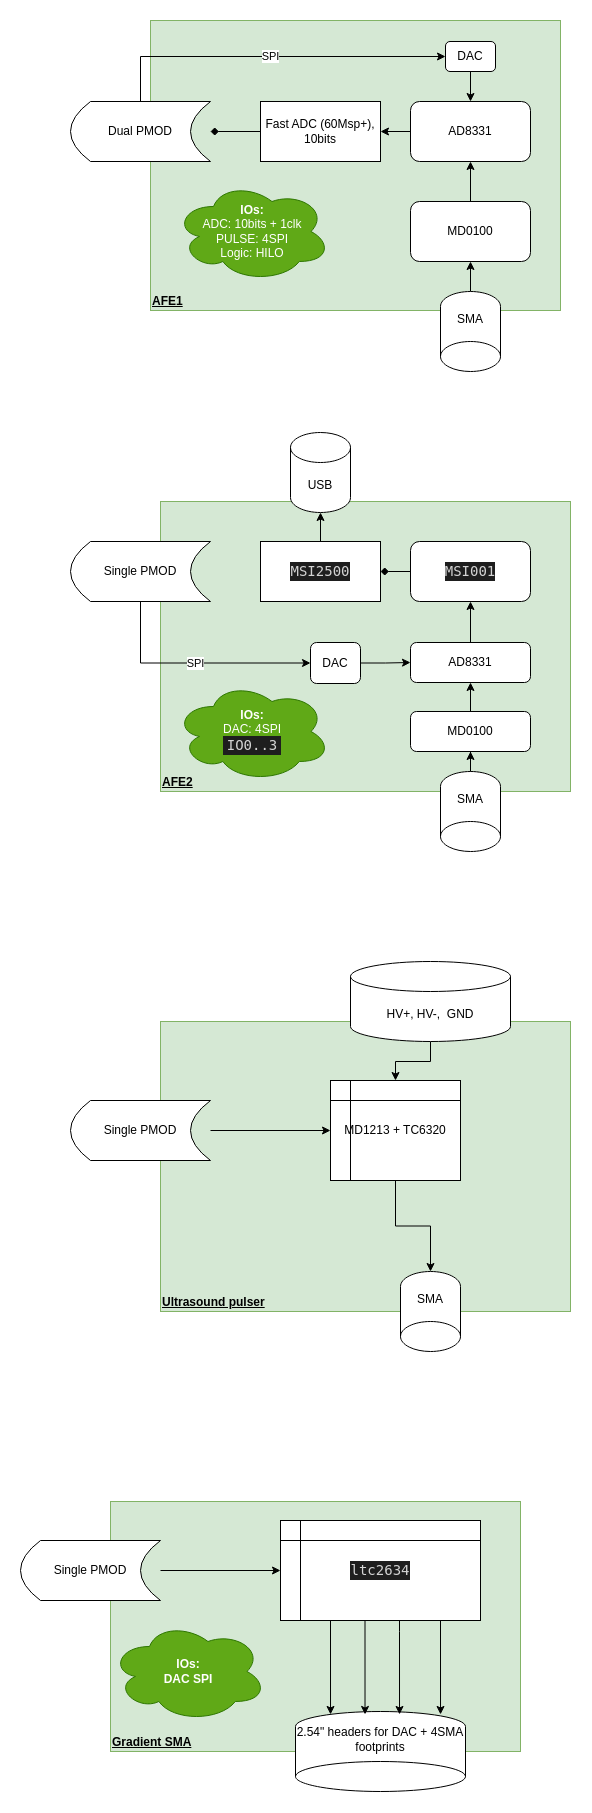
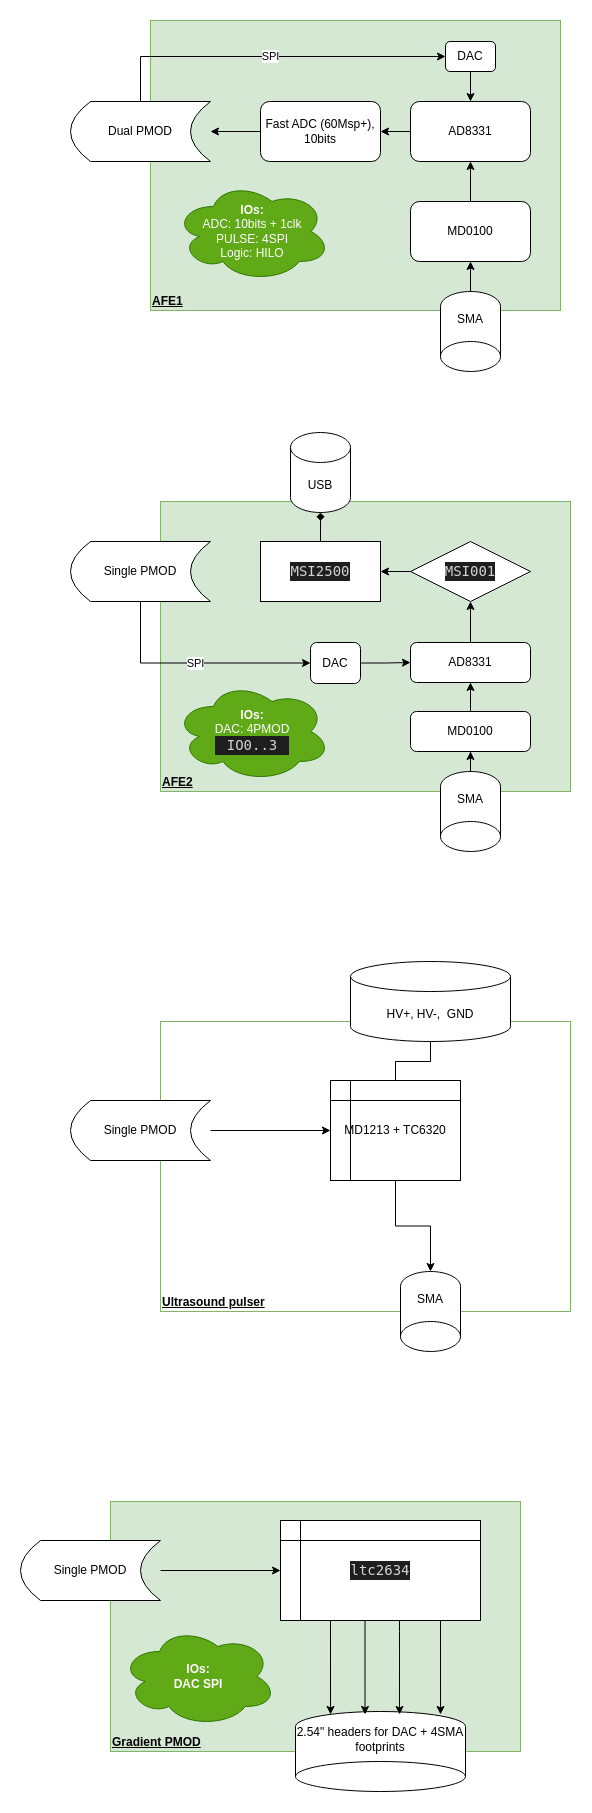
  <mxCell id="0" />
  <mxCell id="1" parent="0" />
  <mxCell id="2" value="AFE1" style="rounded=0;whiteSpace=wrap;html=1;fillColor=#d5e8d4;strokeColor=#82b366;align=left;verticalAlign=bottom;fontStyle=5" vertex="1" parent="1"><mxGeometry x="150" y="20" width="410" height="290" as="geometry" /></mxCell>
  <mxCell id="3" value="SPI" style="edgeStyle=orthogonalEdgeStyle;rounded=0;orthogonalLoop=1;jettySize=auto;html=1;exitX=0.5;exitY=1;exitDx=0;exitDy=0;entryX=0;entryY=0.5;entryDx=0;entryDy=0;" edge="1" parent="1" source="4" target="10"><mxGeometry relative="1" as="geometry" /></mxCell>
  <mxCell id="4" value="Dual PMOD" style="shape=dataStorage;whiteSpace=wrap;html=1;fixedSize=1;direction=west;flipH=1;" vertex="1" parent="1"><mxGeometry x="70" y="101" width="140" height="60" as="geometry" /></mxCell>
  <mxCell id="5" value="" style="edgeStyle=orthogonalEdgeStyle;rounded=0;orthogonalLoop=1;jettySize=auto;html=1;" edge="1" parent="1" source="6" target="8"><mxGeometry relative="1" as="geometry" /></mxCell>
  <mxCell id="6" value="AD8331" style="rounded=1;whiteSpace=wrap;html=1;" vertex="1" parent="1"><mxGeometry x="410" y="101" width="120" height="60" as="geometry" /></mxCell>
- <mxCell id="7" value="" style="edgeStyle=orthogonalEdgeStyle;rounded=0;orthogonalLoop=1;jettySize=auto;html=1;endArrow=diamond;" edge="1" parent="1" source="8" target="4"><mxGeometry relative="1" as="geometry" /></mxCell>
- <mxCell id="8" value="Fast ADC (60Msp+), 10bits" style="whiteSpace=wrap;html=1;rounded=0;" vertex="1" parent="1"><mxGeometry x="260" y="101" width="120" height="60" as="geometry" /></mxCell>
+ <mxCell id="7" value="" style="edgeStyle=orthogonalEdgeStyle;rounded=0;orthogonalLoop=1;jettySize=auto;html=1;" edge="1" parent="1" source="8" target="4"><mxGeometry relative="1" as="geometry" /></mxCell>
+ <mxCell id="8" value="Fast ADC (60Msp+), 10bits" style="rounded=1;whiteSpace=wrap;html=1;" vertex="1" parent="1"><mxGeometry x="260" y="101" width="120" height="60" as="geometry" /></mxCell>
  <mxCell id="9" value="" style="edgeStyle=orthogonalEdgeStyle;rounded=0;orthogonalLoop=1;jettySize=auto;html=1;" edge="1" parent="1" source="10" target="6"><mxGeometry relative="1" as="geometry" /></mxCell>
  <mxCell id="10" value="DAC" style="rounded=1;whiteSpace=wrap;html=1;" vertex="1" parent="1"><mxGeometry x="445" y="41" width="50" height="30" as="geometry" /></mxCell>
  <mxCell id="11" value="" style="edgeStyle=orthogonalEdgeStyle;rounded=0;orthogonalLoop=1;jettySize=auto;html=1;" edge="1" parent="1" source="12" target="6"><mxGeometry relative="1" as="geometry" /></mxCell>
  <mxCell id="12" value="MD0100" style="rounded=1;whiteSpace=wrap;html=1;" vertex="1" parent="1"><mxGeometry x="410" y="201" width="120" height="60" as="geometry" /></mxCell>
  <mxCell id="13" value="" style="edgeStyle=orthogonalEdgeStyle;rounded=0;orthogonalLoop=1;jettySize=auto;html=1;" edge="1" parent="1" source="14" target="12"><mxGeometry relative="1" as="geometry" /></mxCell>
  <mxCell id="14" value="SMA" style="shape=cylinder3;whiteSpace=wrap;html=1;boundedLbl=1;backgroundOutline=1;size=15;direction=west;" vertex="1" parent="1"><mxGeometry x="440" y="291" width="60" height="80" as="geometry" /></mxCell>
  <mxCell id="15" value="&lt;b&gt;IOs:&lt;/b&gt;&lt;br&gt;ADC: 10bits + 1clk&lt;br&gt;PULSE: 4SPI&lt;br&gt;Logic: HILO" style="ellipse;shape=cloud;whiteSpace=wrap;html=1;fillColor=#60a917;fontColor=#ffffff;strokeColor=#2D7600;" vertex="1" parent="1"><mxGeometry x="174" y="181" width="156" height="100" as="geometry" /></mxCell>
  <mxCell id="16" value="AFE2" style="rounded=0;whiteSpace=wrap;html=1;fillColor=#d5e8d4;strokeColor=#82b366;align=left;verticalAlign=bottom;fontStyle=5" vertex="1" parent="1"><mxGeometry x="160" y="501" width="410" height="290" as="geometry" /></mxCell>
  <mxCell id="17" value="SPI" style="edgeStyle=orthogonalEdgeStyle;rounded=0;orthogonalLoop=1;jettySize=auto;html=1;exitX=0.5;exitY=0;exitDx=0;exitDy=0;entryX=0;entryY=0.5;entryDx=0;entryDy=0;" edge="1" parent="1" source="18" target="24"><mxGeometry relative="1" as="geometry" /></mxCell>
  <mxCell id="18" value="Single PMOD" style="shape=dataStorage;whiteSpace=wrap;html=1;fixedSize=1;direction=west;flipH=1;" vertex="1" parent="1"><mxGeometry x="70" y="541" width="140" height="60" as="geometry" /></mxCell>
- <mxCell id="19" value="" style="edgeStyle=orthogonalEdgeStyle;rounded=0;orthogonalLoop=1;jettySize=auto;html=1;endArrow=diamond;" edge="1" parent="1" source="20" target="22"><mxGeometry relative="1" as="geometry" /></mxCell>
- <mxCell id="20" value="&lt;div style=&quot;color: rgb(212, 212, 212); background-color: rgb(30, 30, 30); font-family: &amp;quot;Droid Sans Mono&amp;quot;, &amp;quot;monospace&amp;quot;, monospace; font-size: 14px; line-height: 19px;&quot;&gt;MSI001&lt;/div&gt;" style="rounded=1;whiteSpace=wrap;html=1;" vertex="1" parent="1"><mxGeometry x="410" y="541" width="120" height="60" as="geometry" /></mxCell>
- <mxCell id="21" value="" style="edgeStyle=orthogonalEdgeStyle;rounded=0;orthogonalLoop=1;jettySize=auto;html=1;" edge="1" parent="1" source="22" target="30"><mxGeometry relative="1" as="geometry" /></mxCell>
+ <mxCell id="19" value="" style="edgeStyle=orthogonalEdgeStyle;rounded=0;orthogonalLoop=1;jettySize=auto;html=1;" edge="1" parent="1" source="20" target="22"><mxGeometry relative="1" as="geometry" /></mxCell>
+ <mxCell id="20" value="&lt;div style=&quot;color: rgb(212, 212, 212); background-color: rgb(30, 30, 30); font-family: &amp;quot;Droid Sans Mono&amp;quot;, &amp;quot;monospace&amp;quot;, monospace; font-size: 14px; line-height: 19px;&quot;&gt;MSI001&lt;/div&gt;" style="rhombus;whiteSpace=wrap;html=1;" vertex="1" parent="1"><mxGeometry x="410" y="541" width="120" height="60" as="geometry" /></mxCell>
+ <mxCell id="21" value="" style="edgeStyle=orthogonalEdgeStyle;rounded=0;orthogonalLoop=1;jettySize=auto;html=1;endArrow=diamond;" edge="1" parent="1" source="22" target="30"><mxGeometry relative="1" as="geometry" /></mxCell>
  <mxCell id="22" value="&lt;div style=&quot;color: rgb(212, 212, 212); background-color: rgb(30, 30, 30); font-family: &amp;quot;Droid Sans Mono&amp;quot;, &amp;quot;monospace&amp;quot;, monospace; font-size: 14px; line-height: 19px;&quot;&gt;MSI2500&lt;/div&gt;" style="whiteSpace=wrap;html=1;rounded=0;" vertex="1" parent="1"><mxGeometry x="260" y="541" width="120" height="60" as="geometry" /></mxCell>
  <mxCell id="23" value="" style="edgeStyle=orthogonalEdgeStyle;rounded=0;orthogonalLoop=1;jettySize=auto;html=1;" edge="1" parent="1" source="24" target="32"><mxGeometry relative="1" as="geometry" /></mxCell>
  <mxCell id="24" value="DAC" style="rounded=1;whiteSpace=wrap;html=1;" vertex="1" parent="1"><mxGeometry x="310" y="642" width="50" height="41" as="geometry" /></mxCell>
  <mxCell id="25" value="" style="edgeStyle=orthogonalEdgeStyle;rounded=0;orthogonalLoop=1;jettySize=auto;html=1;" edge="1" parent="1" source="26" target="32"><mxGeometry relative="1" as="geometry" /></mxCell>
  <mxCell id="26" value="MD0100" style="rounded=1;whiteSpace=wrap;html=1;" vertex="1" parent="1"><mxGeometry x="410" y="711" width="120" height="40" as="geometry" /></mxCell>
  <mxCell id="27" value="" style="edgeStyle=orthogonalEdgeStyle;rounded=0;orthogonalLoop=1;jettySize=auto;html=1;" edge="1" parent="1" source="28" target="26"><mxGeometry relative="1" as="geometry" /></mxCell>
  <mxCell id="28" value="SMA" style="shape=cylinder3;whiteSpace=wrap;html=1;boundedLbl=1;backgroundOutline=1;size=15;direction=west;" vertex="1" parent="1"><mxGeometry x="440" y="771" width="60" height="80" as="geometry" /></mxCell>
- <mxCell id="29" value="&lt;b&gt;IOs:&lt;/b&gt;&lt;br&gt;DAC: 4SPI&lt;br&gt;&lt;div style=&quot;color: rgb(212, 212, 212); background-color: rgb(30, 30, 30); font-family: &amp;quot;Droid Sans Mono&amp;quot;, &amp;quot;monospace&amp;quot;, monospace; font-size: 14px; line-height: 19px;&quot;&gt;IO0..3&lt;/div&gt;" style="ellipse;shape=cloud;whiteSpace=wrap;html=1;fillColor=#60a917;fontColor=#ffffff;strokeColor=#2D7600;" vertex="1" parent="1"><mxGeometry x="174" y="681" width="156" height="100" as="geometry" /></mxCell>
+ <mxCell id="29" value="&lt;b&gt;IOs:&lt;/b&gt;&lt;br&gt;DAC: 4PMOD&lt;br&gt;&lt;div style=&quot;color: rgb(212, 212, 212); background-color: rgb(30, 30, 30); font-family: &amp;quot;Droid Sans Mono&amp;quot;, &amp;quot;monospace&amp;quot;, monospace; font-size: 14px; line-height: 19px;&quot;&gt;IO0..3&lt;/div&gt;" style="ellipse;shape=cloud;whiteSpace=wrap;html=1;fillColor=#60a917;fontColor=#ffffff;strokeColor=#2D7600;" vertex="1" parent="1"><mxGeometry x="174" y="681" width="156" height="100" as="geometry" /></mxCell>
  <mxCell id="30" value="USB" style="shape=cylinder3;whiteSpace=wrap;html=1;boundedLbl=1;backgroundOutline=1;size=15;direction=east;" vertex="1" parent="1"><mxGeometry x="290" y="432" width="60" height="80" as="geometry" /></mxCell>
  <mxCell id="31" value="" style="edgeStyle=orthogonalEdgeStyle;rounded=0;orthogonalLoop=1;jettySize=auto;html=1;" edge="1" parent="1" source="32" target="20"><mxGeometry relative="1" as="geometry" /></mxCell>
  <mxCell id="32" value="AD8331" style="rounded=1;whiteSpace=wrap;html=1;" vertex="1" parent="1"><mxGeometry x="410" y="642" width="120" height="40" as="geometry" /></mxCell>
- <mxCell id="33" value="Ultrasound pulser" style="rounded=0;whiteSpace=wrap;html=1;fillColor=#d5e8d4;strokeColor=#82b366;align=left;verticalAlign=bottom;fontStyle=5" vertex="1" parent="1"><mxGeometry x="160" y="1021" width="410" height="290" as="geometry" /></mxCell>
+ <mxCell id="33" value="Ultrasound pulser" style="rounded=0;whiteSpace=wrap;html=1;fillColor=#ffffff;strokeColor=#82b366;align=left;verticalAlign=bottom;fontStyle=5;" vertex="1" parent="1"><mxGeometry x="160" y="1021" width="410" height="290" as="geometry" /></mxCell>
  <mxCell id="34" style="edgeStyle=orthogonalEdgeStyle;rounded=0;orthogonalLoop=1;jettySize=auto;html=1;" edge="1" parent="1" source="35" target="38"><mxGeometry relative="1" as="geometry" /></mxCell>
  <mxCell id="35" value="Single PMOD" style="shape=dataStorage;whiteSpace=wrap;html=1;fixedSize=1;direction=west;flipH=1;" vertex="1" parent="1"><mxGeometry x="70" y="1100" width="140" height="60" as="geometry" /></mxCell>
  <mxCell id="36" value="SMA" style="shape=cylinder3;whiteSpace=wrap;html=1;boundedLbl=1;backgroundOutline=1;size=15;direction=west;" vertex="1" parent="1"><mxGeometry x="400" y="1271" width="60" height="80" as="geometry" /></mxCell>
  <mxCell id="37" style="edgeStyle=orthogonalEdgeStyle;rounded=0;orthogonalLoop=1;jettySize=auto;html=1;exitX=0.5;exitY=1;exitDx=0;exitDy=0;entryX=0.5;entryY=1;entryDx=0;entryDy=0;entryPerimeter=0;" edge="1" parent="1" source="38" target="36"><mxGeometry relative="1" as="geometry" /></mxCell>
  <mxCell id="38" value="MD1213 + TC6320" style="shape=internalStorage;whiteSpace=wrap;html=1;backgroundOutline=1;" vertex="1" parent="1"><mxGeometry x="330" y="1080" width="130" height="100" as="geometry" /></mxCell>
- <mxCell id="39" value="" style="edgeStyle=orthogonalEdgeStyle;rounded=0;orthogonalLoop=1;jettySize=auto;html=1;" edge="1" parent="1" source="40" target="38"><mxGeometry relative="1" as="geometry" /></mxCell>
+ <mxCell id="39" value="" style="edgeStyle=orthogonalEdgeStyle;rounded=0;orthogonalLoop=1;jettySize=auto;html=1;endArrow=none;" edge="1" parent="1" source="40" target="38"><mxGeometry relative="1" as="geometry" /></mxCell>
  <mxCell id="40" value="HV+, HV-,&amp;nbsp; GND" style="shape=cylinder3;whiteSpace=wrap;html=1;boundedLbl=1;backgroundOutline=1;size=15;" vertex="1" parent="1"><mxGeometry x="350" y="961" width="160" height="80" as="geometry" /></mxCell>
- <mxCell id="41" value="Gradient SMA" style="rounded=0;whiteSpace=wrap;html=1;fillColor=#d5e8d4;strokeColor=#82b366;align=left;verticalAlign=bottom;fontStyle=5" vertex="1" parent="1"><mxGeometry x="110" y="1501" width="410" height="250" as="geometry" /></mxCell>
+ <mxCell id="41" value="Gradient PMOD" style="rounded=0;whiteSpace=wrap;html=1;fillColor=#d5e8d4;strokeColor=#82b366;align=left;verticalAlign=bottom;fontStyle=5" vertex="1" parent="1"><mxGeometry x="110" y="1501" width="410" height="250" as="geometry" /></mxCell>
  <mxCell id="42" style="edgeStyle=orthogonalEdgeStyle;rounded=0;orthogonalLoop=1;jettySize=auto;html=1;" edge="1" parent="1" source="43" target="47"><mxGeometry relative="1" as="geometry" /></mxCell>
  <mxCell id="43" value="Single PMOD" style="shape=dataStorage;whiteSpace=wrap;html=1;fixedSize=1;direction=west;flipH=1;" vertex="1" parent="1"><mxGeometry x="20" y="1540" width="140" height="60" as="geometry" /></mxCell>
  <mxCell id="44" value="2.54&quot; headers for DAC + 4SMA footprints" style="shape=cylinder3;whiteSpace=wrap;html=1;boundedLbl=1;backgroundOutline=1;size=15;direction=west;" vertex="1" parent="1"><mxGeometry x="295" y="1711" width="170" height="80" as="geometry" /></mxCell>
- <mxCell id="45" value="&lt;b&gt;IOs: &lt;br&gt;DAC SPI&lt;br&gt;&lt;/b&gt;" style="ellipse;shape=cloud;whiteSpace=wrap;html=1;fillColor=#60a917;fontColor=#ffffff;strokeColor=#2D7600;" vertex="1" parent="1"><mxGeometry x="110" y="1621" width="156" height="100" as="geometry" /></mxCell>
+ <mxCell id="45" value="&lt;b&gt;IOs: &lt;br&gt;DAC SPI&lt;br&gt;&lt;/b&gt;" style="ellipse;shape=cloud;whiteSpace=wrap;html=1;fillColor=#60a917;fontColor=#ffffff;strokeColor=#2D7600;" vertex="1" parent="1"><mxGeometry x="120" y="1626" width="156" height="100" as="geometry" /></mxCell>
  <mxCell id="46" style="edgeStyle=orthogonalEdgeStyle;rounded=0;orthogonalLoop=1;jettySize=auto;html=1;exitX=0.25;exitY=1;exitDx=0;exitDy=0;entryX=0.794;entryY=0.963;entryDx=0;entryDy=0;entryPerimeter=0;" edge="1" parent="1" source="47" target="44"><mxGeometry relative="1" as="geometry" /></mxCell>
  <mxCell id="47" value="&lt;div style=&quot;color: rgb(212, 212, 212); background-color: rgb(30, 30, 30); font-family: &amp;quot;Droid Sans Mono&amp;quot;, &amp;quot;monospace&amp;quot;, monospace; font-size: 14px; line-height: 19px;&quot;&gt;ltc2634&lt;/div&gt;" style="shape=internalStorage;whiteSpace=wrap;html=1;backgroundOutline=1;" vertex="1" parent="1"><mxGeometry x="280" y="1520" width="200" height="100" as="geometry" /></mxCell>
  <mxCell id="48" style="edgeStyle=orthogonalEdgeStyle;rounded=0;orthogonalLoop=1;jettySize=auto;html=1;exitX=0.25;exitY=1;exitDx=0;exitDy=0;entryX=0.794;entryY=0.963;entryDx=0;entryDy=0;entryPerimeter=0;" edge="1" parent="1"><mxGeometry relative="1" as="geometry"><mxPoint x="364.5" y="1620" as="sourcePoint" /><mxPoint x="364.52" y="1713.96" as="targetPoint" /></mxGeometry></mxCell>
  <mxCell id="49" style="edgeStyle=orthogonalEdgeStyle;rounded=0;orthogonalLoop=1;jettySize=auto;html=1;exitX=0.25;exitY=1;exitDx=0;exitDy=0;entryX=0.794;entryY=0.963;entryDx=0;entryDy=0;entryPerimeter=0;" edge="1" parent="1"><mxGeometry relative="1" as="geometry"><mxPoint x="399" y="1620" as="sourcePoint" /><mxPoint x="399.02" y="1713.96" as="targetPoint" /><Array as="points"><mxPoint x="399" y="1631" /><mxPoint x="399" y="1631" /></Array></mxGeometry></mxCell>
  <mxCell id="50" style="edgeStyle=orthogonalEdgeStyle;rounded=0;orthogonalLoop=1;jettySize=auto;html=1;exitX=0.25;exitY=1;exitDx=0;exitDy=0;entryX=0.794;entryY=0.963;entryDx=0;entryDy=0;entryPerimeter=0;" edge="1" parent="1"><mxGeometry relative="1" as="geometry"><mxPoint x="440" y="1620" as="sourcePoint" /><mxPoint x="440.02" y="1713.96" as="targetPoint" /></mxGeometry></mxCell>
